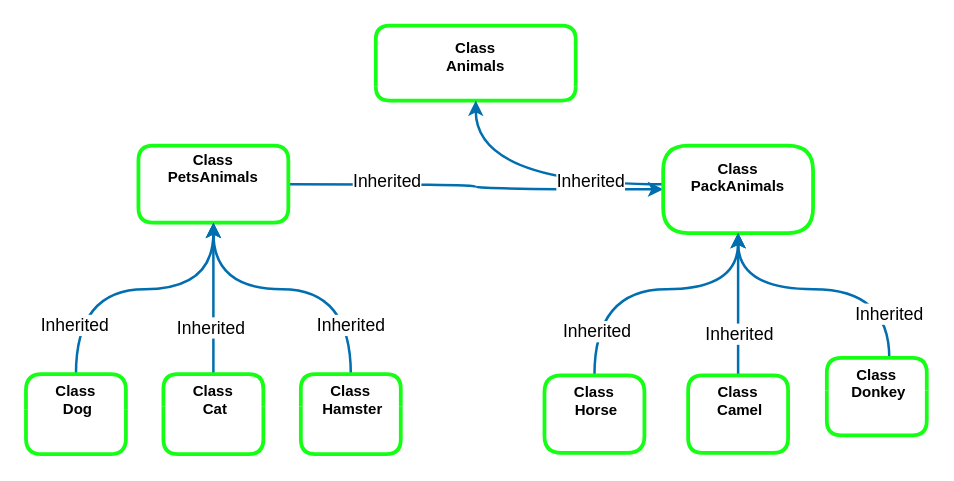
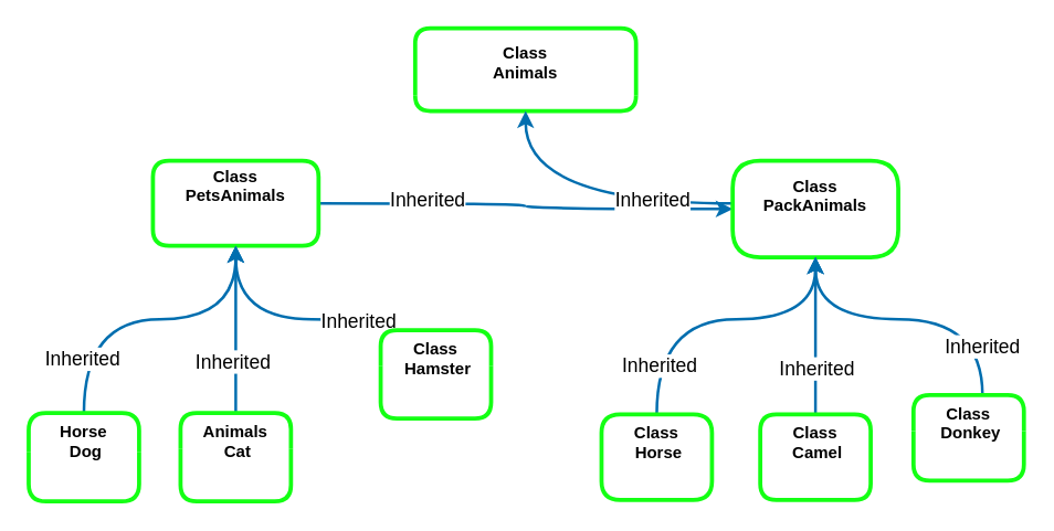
  <mxCell id="0" />
  <mxCell id="1" parent="0" />
  <mxCell id="2" value="Class &#10;Animals" style="swimlane;fontStyle=1;childLayout=stackLayout;horizontal=1;startSize=49;horizontalStack=0;resizeParent=1;resizeParentMax=0;resizeLast=0;collapsible=1;marginBottom=0;swimlaneLine=0;rounded=1;swimlaneFillColor=none;strokeWidth=3;glass=0;labelPosition=center;verticalLabelPosition=middle;align=center;verticalAlign=middle;strokeColor=#14FF14;" parent="1" vertex="1"><mxGeometry x="300" y="20" width="160" height="60" as="geometry" /></mxCell>
  <mxCell id="3" value="Inherited" style="edgeStyle=orthogonalEdgeStyle;rounded=0;orthogonalLoop=1;jettySize=auto;html=1;fontSize=14;curved=1;fillColor=#1ba1e2;strokeColor=#006EAF;strokeWidth=2;" edge="1" parent="1" source="4" target="7"><mxGeometry x="-0.483" y="2" relative="1" as="geometry"><mxPoint x="350" y="196" as="targetPoint" /><mxPoint as="offset" /></mxGeometry></mxCell>
  <mxCell id="4" value="Class &#10;PetsAnimals&#10;" style="swimlane;fontStyle=1;childLayout=stackLayout;horizontal=1;startSize=50;horizontalStack=0;resizeParent=1;resizeParentMax=0;resizeLast=0;collapsible=1;marginBottom=0;aspect=fixed;perimeterSpacing=0;rounded=1;swimlaneLine=0;glass=0;shadow=0;strokeWidth=3;swimlaneFillColor=none;labelPosition=center;verticalLabelPosition=middle;align=center;verticalAlign=middle;strokeColor=#14FF14;" parent="1" vertex="1"><mxGeometry x="110" y="116" width="120" height="61.71" as="geometry"><mxRectangle x="100" y="146" width="114" height="50" as="alternateBounds" /></mxGeometry></mxCell>
  <mxCell id="5" style="edgeStyle=orthogonalEdgeStyle;shape=connector;rounded=0;orthogonalLoop=1;jettySize=auto;html=1;entryX=0.5;entryY=1;entryDx=0;entryDy=0;labelBackgroundColor=default;strokeColor=#006EAF;align=center;verticalAlign=middle;fontFamily=Helvetica;fontSize=14;fontColor=default;endArrow=classic;curved=1;fillColor=#1ba1e2;strokeWidth=2;" edge="1" parent="1" source="7" target="2"><mxGeometry relative="1" as="geometry"><Array as="points"><mxPoint x="380" y="147" /></Array></mxGeometry></mxCell>
  <mxCell id="6" value="Inherited" style="edgeLabel;html=1;align=center;verticalAlign=middle;resizable=0;points=[];fontSize=14;fontFamily=Helvetica;fontColor=default;" vertex="1" connectable="0" parent="5"><mxGeometry x="-0.456" y="1" relative="1" as="geometry"><mxPoint y="-4" as="offset" /></mxGeometry></mxCell>
  <mxCell id="7" value="Class&#10;PackAnimals" style="swimlane;fontStyle=1;childLayout=stackLayout;horizontal=1;startSize=50;horizontalStack=0;resizeParent=1;resizeParentMax=0;resizeLast=0;collapsible=1;marginBottom=0;rounded=1;swimlaneLine=0;strokeWidth=3;swimlaneFillColor=none;glass=0;labelPosition=center;verticalLabelPosition=middle;align=center;verticalAlign=middle;strokeColor=#14FF14;" parent="1" vertex="1"><mxGeometry x="530" y="116" width="120" height="70" as="geometry" /></mxCell>
  <mxCell id="8" style="edgeStyle=orthogonalEdgeStyle;shape=connector;rounded=0;orthogonalLoop=1;jettySize=auto;html=1;entryX=0.5;entryY=1;entryDx=0;entryDy=0;labelBackgroundColor=default;strokeColor=#006EAF;align=center;verticalAlign=middle;fontFamily=Helvetica;fontSize=14;fontColor=default;endArrow=classic;curved=1;fillColor=#1ba1e2;strokeWidth=2;" edge="1" parent="1" source="10" target="4"><mxGeometry relative="1" as="geometry"><Array as="points"><mxPoint x="60" y="231" /><mxPoint x="170" y="231" /></Array></mxGeometry></mxCell>
  <mxCell id="9" value="Inherited" style="edgeLabel;html=1;align=center;verticalAlign=middle;resizable=0;points=[];fontSize=14;fontFamily=Helvetica;fontColor=default;" vertex="1" connectable="0" parent="8"><mxGeometry x="-0.652" y="2" relative="1" as="geometry"><mxPoint as="offset" /></mxGeometry></mxCell>
- <mxCell id="10" value="Class&#10; Dog" style="swimlane;fontStyle=1;childLayout=stackLayout;horizontal=1;startSize=28;horizontalStack=0;resizeParent=1;resizeParentMax=0;resizeLast=0;collapsible=1;marginBottom=0;rounded=1;swimlaneLine=0;strokeWidth=3;swimlaneFillColor=none;glass=0;labelPosition=center;verticalLabelPosition=middle;align=center;verticalAlign=top;strokeColor=#14FF14;" parent="1" vertex="1"><mxGeometry x="20" y="299" width="80" height="64" as="geometry" /></mxCell>
+ <mxCell id="10" value="Horse&#10; Dog" style="swimlane;fontStyle=1;childLayout=stackLayout;horizontal=1;startSize=28;horizontalStack=0;resizeParent=1;resizeParentMax=0;resizeLast=0;collapsible=1;marginBottom=0;rounded=1;swimlaneLine=0;strokeWidth=3;swimlaneFillColor=none;glass=0;labelPosition=center;verticalLabelPosition=middle;align=center;verticalAlign=top;strokeColor=#14FF14;" parent="1" vertex="1"><mxGeometry x="20" y="299" width="80" height="64" as="geometry" /></mxCell>
  <mxCell id="11" style="edgeStyle=orthogonalEdgeStyle;shape=connector;rounded=0;orthogonalLoop=1;jettySize=auto;html=1;entryX=0.5;entryY=1;entryDx=0;entryDy=0;labelBackgroundColor=default;strokeColor=#006EAF;align=center;verticalAlign=middle;fontFamily=Helvetica;fontSize=14;fontColor=default;endArrow=classic;curved=1;fillColor=#1ba1e2;strokeWidth=2;" edge="1" parent="1" source="13" target="4"><mxGeometry relative="1" as="geometry" /></mxCell>
  <mxCell id="12" value="Inherited" style="edgeLabel;html=1;align=center;verticalAlign=middle;resizable=0;points=[];fontSize=14;fontFamily=Helvetica;fontColor=default;" vertex="1" connectable="0" parent="11"><mxGeometry x="-0.367" y="3" relative="1" as="geometry"><mxPoint as="offset" /></mxGeometry></mxCell>
- <mxCell id="13" value="Class&#10; Cat" style="swimlane;fontStyle=1;childLayout=stackLayout;horizontal=1;startSize=26;horizontalStack=0;resizeParent=1;resizeParentMax=0;resizeLast=0;collapsible=1;marginBottom=0;rounded=1;swimlaneLine=0;strokeWidth=3;swimlaneFillColor=none;glass=0;labelPosition=center;verticalLabelPosition=middle;align=center;verticalAlign=top;strokeColor=#14FF14;" parent="1" vertex="1"><mxGeometry x="130" y="299" width="80" height="64" as="geometry" /></mxCell>
+ <mxCell id="13" value="Animals&#10; Cat" style="swimlane;fontStyle=1;childLayout=stackLayout;horizontal=1;startSize=26;horizontalStack=0;resizeParent=1;resizeParentMax=0;resizeLast=0;collapsible=1;marginBottom=0;rounded=1;swimlaneLine=0;strokeWidth=3;swimlaneFillColor=none;glass=0;labelPosition=center;verticalLabelPosition=middle;align=center;verticalAlign=top;strokeColor=#14FF14;" parent="1" vertex="1"><mxGeometry x="130" y="299" width="80" height="64" as="geometry" /></mxCell>
  <mxCell id="14" style="edgeStyle=orthogonalEdgeStyle;shape=connector;rounded=0;orthogonalLoop=1;jettySize=auto;html=1;labelBackgroundColor=default;strokeColor=#006EAF;align=center;verticalAlign=middle;fontFamily=Helvetica;fontSize=14;fontColor=default;endArrow=classic;entryX=0.5;entryY=1;entryDx=0;entryDy=0;curved=1;fillColor=#1ba1e2;strokeWidth=2;" edge="1" parent="1" source="16" target="4"><mxGeometry relative="1" as="geometry"><mxPoint x="234.965" y="189.759" as="targetPoint" /><Array as="points"><mxPoint x="280" y="231" /><mxPoint x="170" y="231" /></Array></mxGeometry></mxCell>
  <mxCell id="15" value="Inherited" style="edgeLabel;html=1;align=center;verticalAlign=middle;resizable=0;points=[];fontSize=14;fontFamily=Helvetica;fontColor=default;" vertex="1" connectable="0" parent="14"><mxGeometry x="-0.652" y="1" relative="1" as="geometry"><mxPoint as="offset" /></mxGeometry></mxCell>
- <mxCell id="16" value="Class&#10; Hamster" style="swimlane;fontStyle=1;childLayout=stackLayout;horizontal=1;startSize=26;horizontalStack=0;resizeParent=1;resizeParentMax=0;resizeLast=0;collapsible=1;marginBottom=0;rounded=1;swimlaneLine=0;strokeWidth=3;swimlaneFillColor=none;glass=0;labelPosition=center;verticalLabelPosition=middle;align=center;verticalAlign=top;strokeColor=#14FF14;" parent="1" vertex="1"><mxGeometry x="240" y="299" width="80" height="64" as="geometry" /></mxCell>
+ <mxCell id="16" value="Class&#10; Hamster" style="swimlane;fontStyle=1;childLayout=stackLayout;horizontal=1;startSize=26;horizontalStack=0;resizeParent=1;resizeParentMax=0;resizeLast=0;collapsible=1;marginBottom=0;rounded=1;swimlaneLine=0;strokeWidth=3;swimlaneFillColor=none;glass=0;labelPosition=center;verticalLabelPosition=middle;align=center;verticalAlign=top;strokeColor=#14FF14;" parent="1" vertex="1"><mxGeometry x="275" y="239" width="80" height="64" as="geometry" /></mxCell>
  <mxCell id="17" style="edgeStyle=orthogonalEdgeStyle;shape=connector;rounded=0;orthogonalLoop=1;jettySize=auto;html=1;labelBackgroundColor=default;strokeColor=#006EAF;align=center;verticalAlign=middle;fontFamily=Helvetica;fontSize=14;fontColor=default;endArrow=classic;curved=1;fillColor=#1ba1e2;strokeWidth=2;entryX=0.5;entryY=1;entryDx=0;entryDy=0;" edge="1" parent="1" source="19" target="7"><mxGeometry relative="1" as="geometry"><mxPoint x="590" y="192" as="targetPoint" /></mxGeometry></mxCell>
  <mxCell id="18" value="Inherited" style="edgeLabel;html=1;align=center;verticalAlign=middle;resizable=0;points=[];fontSize=14;fontFamily=Helvetica;fontColor=default;" vertex="1" connectable="0" parent="17"><mxGeometry x="-0.542" y="1" relative="1" as="geometry"><mxPoint x="1" y="-8" as="offset" /></mxGeometry></mxCell>
  <mxCell id="19" value="Class&#10; Camel" style="swimlane;fontStyle=1;childLayout=stackLayout;horizontal=1;startSize=26;horizontalStack=0;resizeParent=1;resizeParentMax=0;resizeLast=0;collapsible=1;marginBottom=0;rounded=1;swimlaneLine=0;strokeWidth=3;swimlaneFillColor=none;glass=0;labelPosition=center;verticalLabelPosition=middle;align=center;verticalAlign=top;strokeColor=#14FF14;" parent="1" vertex="1"><mxGeometry x="550" y="300" width="80" height="62" as="geometry" /></mxCell>
  <mxCell id="20" style="edgeStyle=orthogonalEdgeStyle;shape=connector;rounded=0;orthogonalLoop=1;jettySize=auto;html=1;entryX=0.5;entryY=1;entryDx=0;entryDy=0;labelBackgroundColor=default;strokeColor=#006EAF;align=center;verticalAlign=middle;fontFamily=Helvetica;fontSize=14;fontColor=default;endArrow=classic;curved=1;fillColor=#1ba1e2;strokeWidth=2;" edge="1" parent="1" source="22" target="7"><mxGeometry relative="1" as="geometry"><Array as="points"><mxPoint x="711" y="231" /><mxPoint x="590" y="231" /></Array></mxGeometry></mxCell>
  <mxCell id="21" value="Inherited" style="edgeLabel;html=1;align=center;verticalAlign=middle;resizable=0;points=[];fontSize=14;fontFamily=Helvetica;fontColor=default;" vertex="1" connectable="0" parent="20"><mxGeometry x="-0.671" y="1" relative="1" as="geometry"><mxPoint as="offset" /></mxGeometry></mxCell>
  <mxCell id="22" value="Class&#10; Donkey" style="swimlane;fontStyle=1;childLayout=stackLayout;horizontal=1;startSize=26;horizontalStack=0;resizeParent=1;resizeParentMax=0;resizeLast=0;collapsible=1;marginBottom=0;rounded=1;swimlaneLine=0;strokeWidth=3;swimlaneFillColor=none;glass=0;labelPosition=center;verticalLabelPosition=middle;align=center;verticalAlign=top;strokeColor=#14FF14;" parent="1" vertex="1"><mxGeometry x="661" y="286" width="80" height="62" as="geometry" /></mxCell>
  <mxCell id="23" style="edgeStyle=orthogonalEdgeStyle;shape=connector;rounded=0;orthogonalLoop=1;jettySize=auto;html=1;labelBackgroundColor=default;strokeColor=#006EAF;align=center;verticalAlign=middle;fontFamily=Helvetica;fontSize=14;fontColor=default;endArrow=classic;entryX=0.5;entryY=1;entryDx=0;entryDy=0;curved=1;fillColor=#1ba1e2;strokeWidth=2;" edge="1" parent="1" source="25" target="7"><mxGeometry relative="1" as="geometry"><mxPoint x="511" y="196.667" as="targetPoint" /><Array as="points"><mxPoint x="475" y="231" /><mxPoint x="590" y="231" /></Array></mxGeometry></mxCell>
  <mxCell id="24" value="Inherited" style="edgeLabel;html=1;align=center;verticalAlign=middle;resizable=0;points=[];fontSize=14;fontFamily=Helvetica;fontColor=default;" vertex="1" connectable="0" parent="23"><mxGeometry x="-0.683" y="-1" relative="1" as="geometry"><mxPoint as="offset" /></mxGeometry></mxCell>
  <mxCell id="25" value="Class&#10; Horse" style="swimlane;fontStyle=1;childLayout=stackLayout;horizontal=1;startSize=30;horizontalStack=0;resizeParent=1;resizeParentMax=0;resizeLast=0;collapsible=1;marginBottom=0;rounded=1;swimlaneLine=0;strokeWidth=3;swimlaneFillColor=none;glass=0;labelPosition=center;verticalLabelPosition=middle;align=center;verticalAlign=top;strokeColor=#14FF14;" parent="1" vertex="1"><mxGeometry x="435" y="300" width="80" height="62" as="geometry" /></mxCell>
